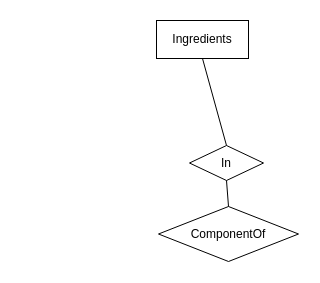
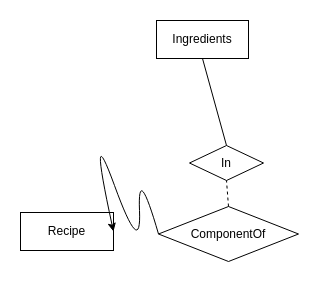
  <mxCell id="0" />
  <mxCell id="1" parent="0" />
+ <mxCell id="2" value="Recipe" style="rounded=0;whiteSpace=wrap;html=1;" vertex="1" parent="1"><mxGeometry x="20" y="212" width="93" height="38" as="geometry" /></mxCell>
  <mxCell id="3" value="ComponentOf" style="rhombus;whiteSpace=wrap;html=1;" vertex="1" parent="1"><mxGeometry x="158" y="206" width="140" height="55" as="geometry" /></mxCell>
  <mxCell id="4" value="Ingredients" style="rounded=0;whiteSpace=wrap;html=1;" vertex="1" parent="1"><mxGeometry x="156" y="20" width="92" height="38" as="geometry" /></mxCell>
  <mxCell id="5" value="In" style="rhombus;whiteSpace=wrap;html=1;" vertex="1" parent="1"><mxGeometry x="189" y="145" width="74" height="35" as="geometry" /></mxCell>
- <mxCell id="6" value="" style="endArrow=none;html=1;rounded=0;exitX=0.5;exitY=0;exitDx=0;exitDy=0;entryX=0.5;entryY=1;entryDx=0;entryDy=0;" edge="1" parent="1" source="3" target="5"><mxGeometry width="50" height="50" relative="1" as="geometry"><mxPoint x="87" y="161" as="sourcePoint" /><mxPoint x="137" y="111" as="targetPoint" /></mxGeometry></mxCell>
+ <mxCell id="6" value="" style="endArrow=none;html=1;rounded=0;exitX=0.5;exitY=0;exitDx=0;exitDy=0;entryX=0.5;entryY=1;entryDx=0;entryDy=0;dashed=1;" edge="1" parent="1" source="3" target="5"><mxGeometry width="50" height="50" relative="1" as="geometry"><mxPoint x="87" y="161" as="sourcePoint" /><mxPoint x="137" y="111" as="targetPoint" /></mxGeometry></mxCell>
  <mxCell id="7" value="" style="endArrow=none;html=1;rounded=0;exitX=0.5;exitY=0;exitDx=0;exitDy=0;entryX=0.5;entryY=1;entryDx=0;entryDy=0;" edge="1" parent="1" source="5" target="4"><mxGeometry width="50" height="50" relative="1" as="geometry"><mxPoint x="87" y="161" as="sourcePoint" /><mxPoint x="137" y="111" as="targetPoint" /></mxGeometry></mxCell>
+ <mxCell id="8" value="" style="curved=1;endArrow=classic;html=1;rounded=0;exitX=0;exitY=0.5;exitDx=0;exitDy=0;entryX=1;entryY=0.5;entryDx=0;entryDy=0;" edge="1" parent="1" source="3" target="2"><mxGeometry width="50" height="50" relative="1" as="geometry"><mxPoint x="87" y="161" as="sourcePoint" /><mxPoint x="100" y="143" as="targetPoint" /><Array as="points"><mxPoint x="137" y="161" /><mxPoint x="141" y="259" /><mxPoint x="87" y="111" /></Array></mxGeometry></mxCell>
